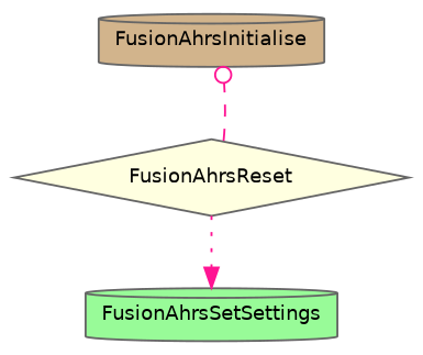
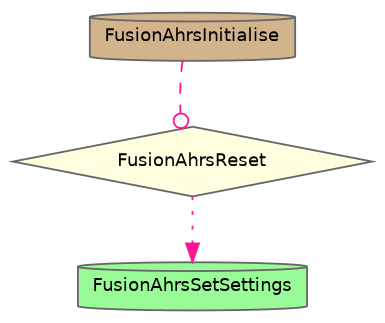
  digraph {
    rankdir=TB
    node [color=grey40 fontname=Helvetica fontsize=10 shape=cylinder style=filled]
    edge [color=deeppink fontname=Helvetica fontsize=10 labelfontname=Helvetica labelfontsize=10]
    n1 [color=gray40 fillcolor=tan fontcolor=black height=0.2 label=FusionAhrsInitialise width=0.4]
    n2 [fillcolor=lightyellow height=0.2 label=FusionAhrsReset shape=diamond width=0.4]
    n3 [fillcolor=palegreen height=0.2 label=FusionAhrsSetSettings width=0.4]
-   n2 -> n1 [arrowhead=odot style=dashed]
+   n1 -> n2 [arrowhead=odot style=dashed]
    n2 -> n3 [arrowhead=normal style=dotted]
  }
